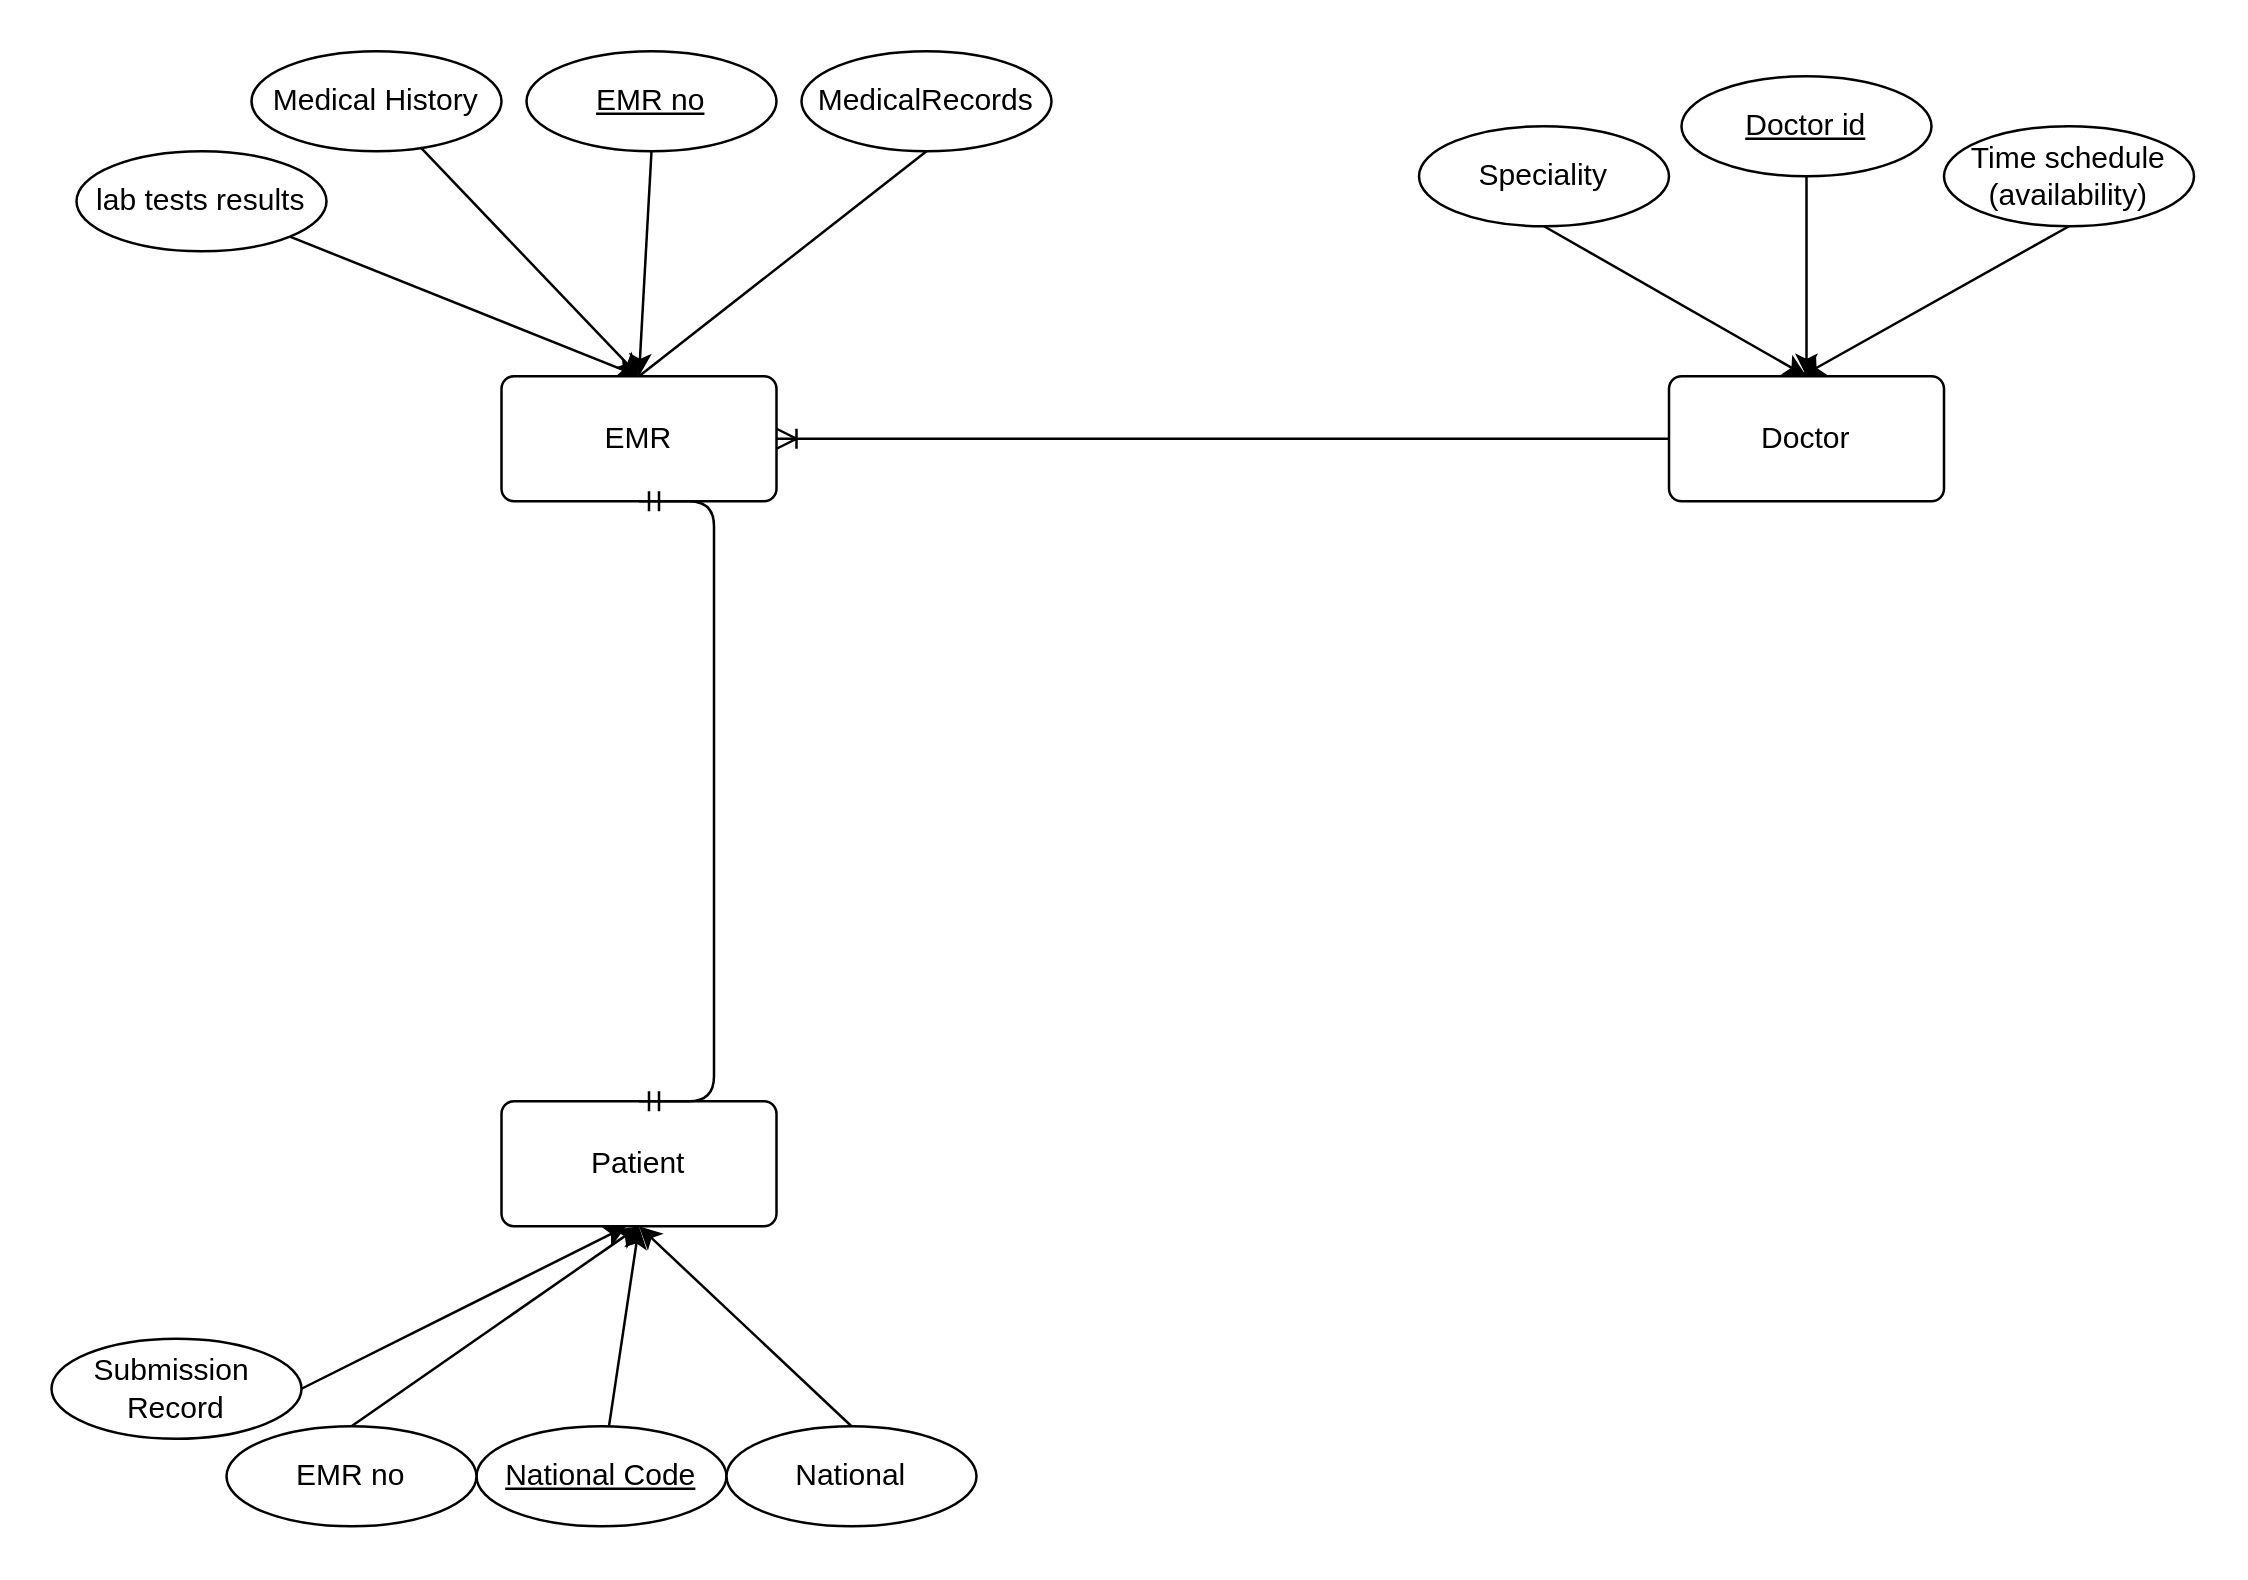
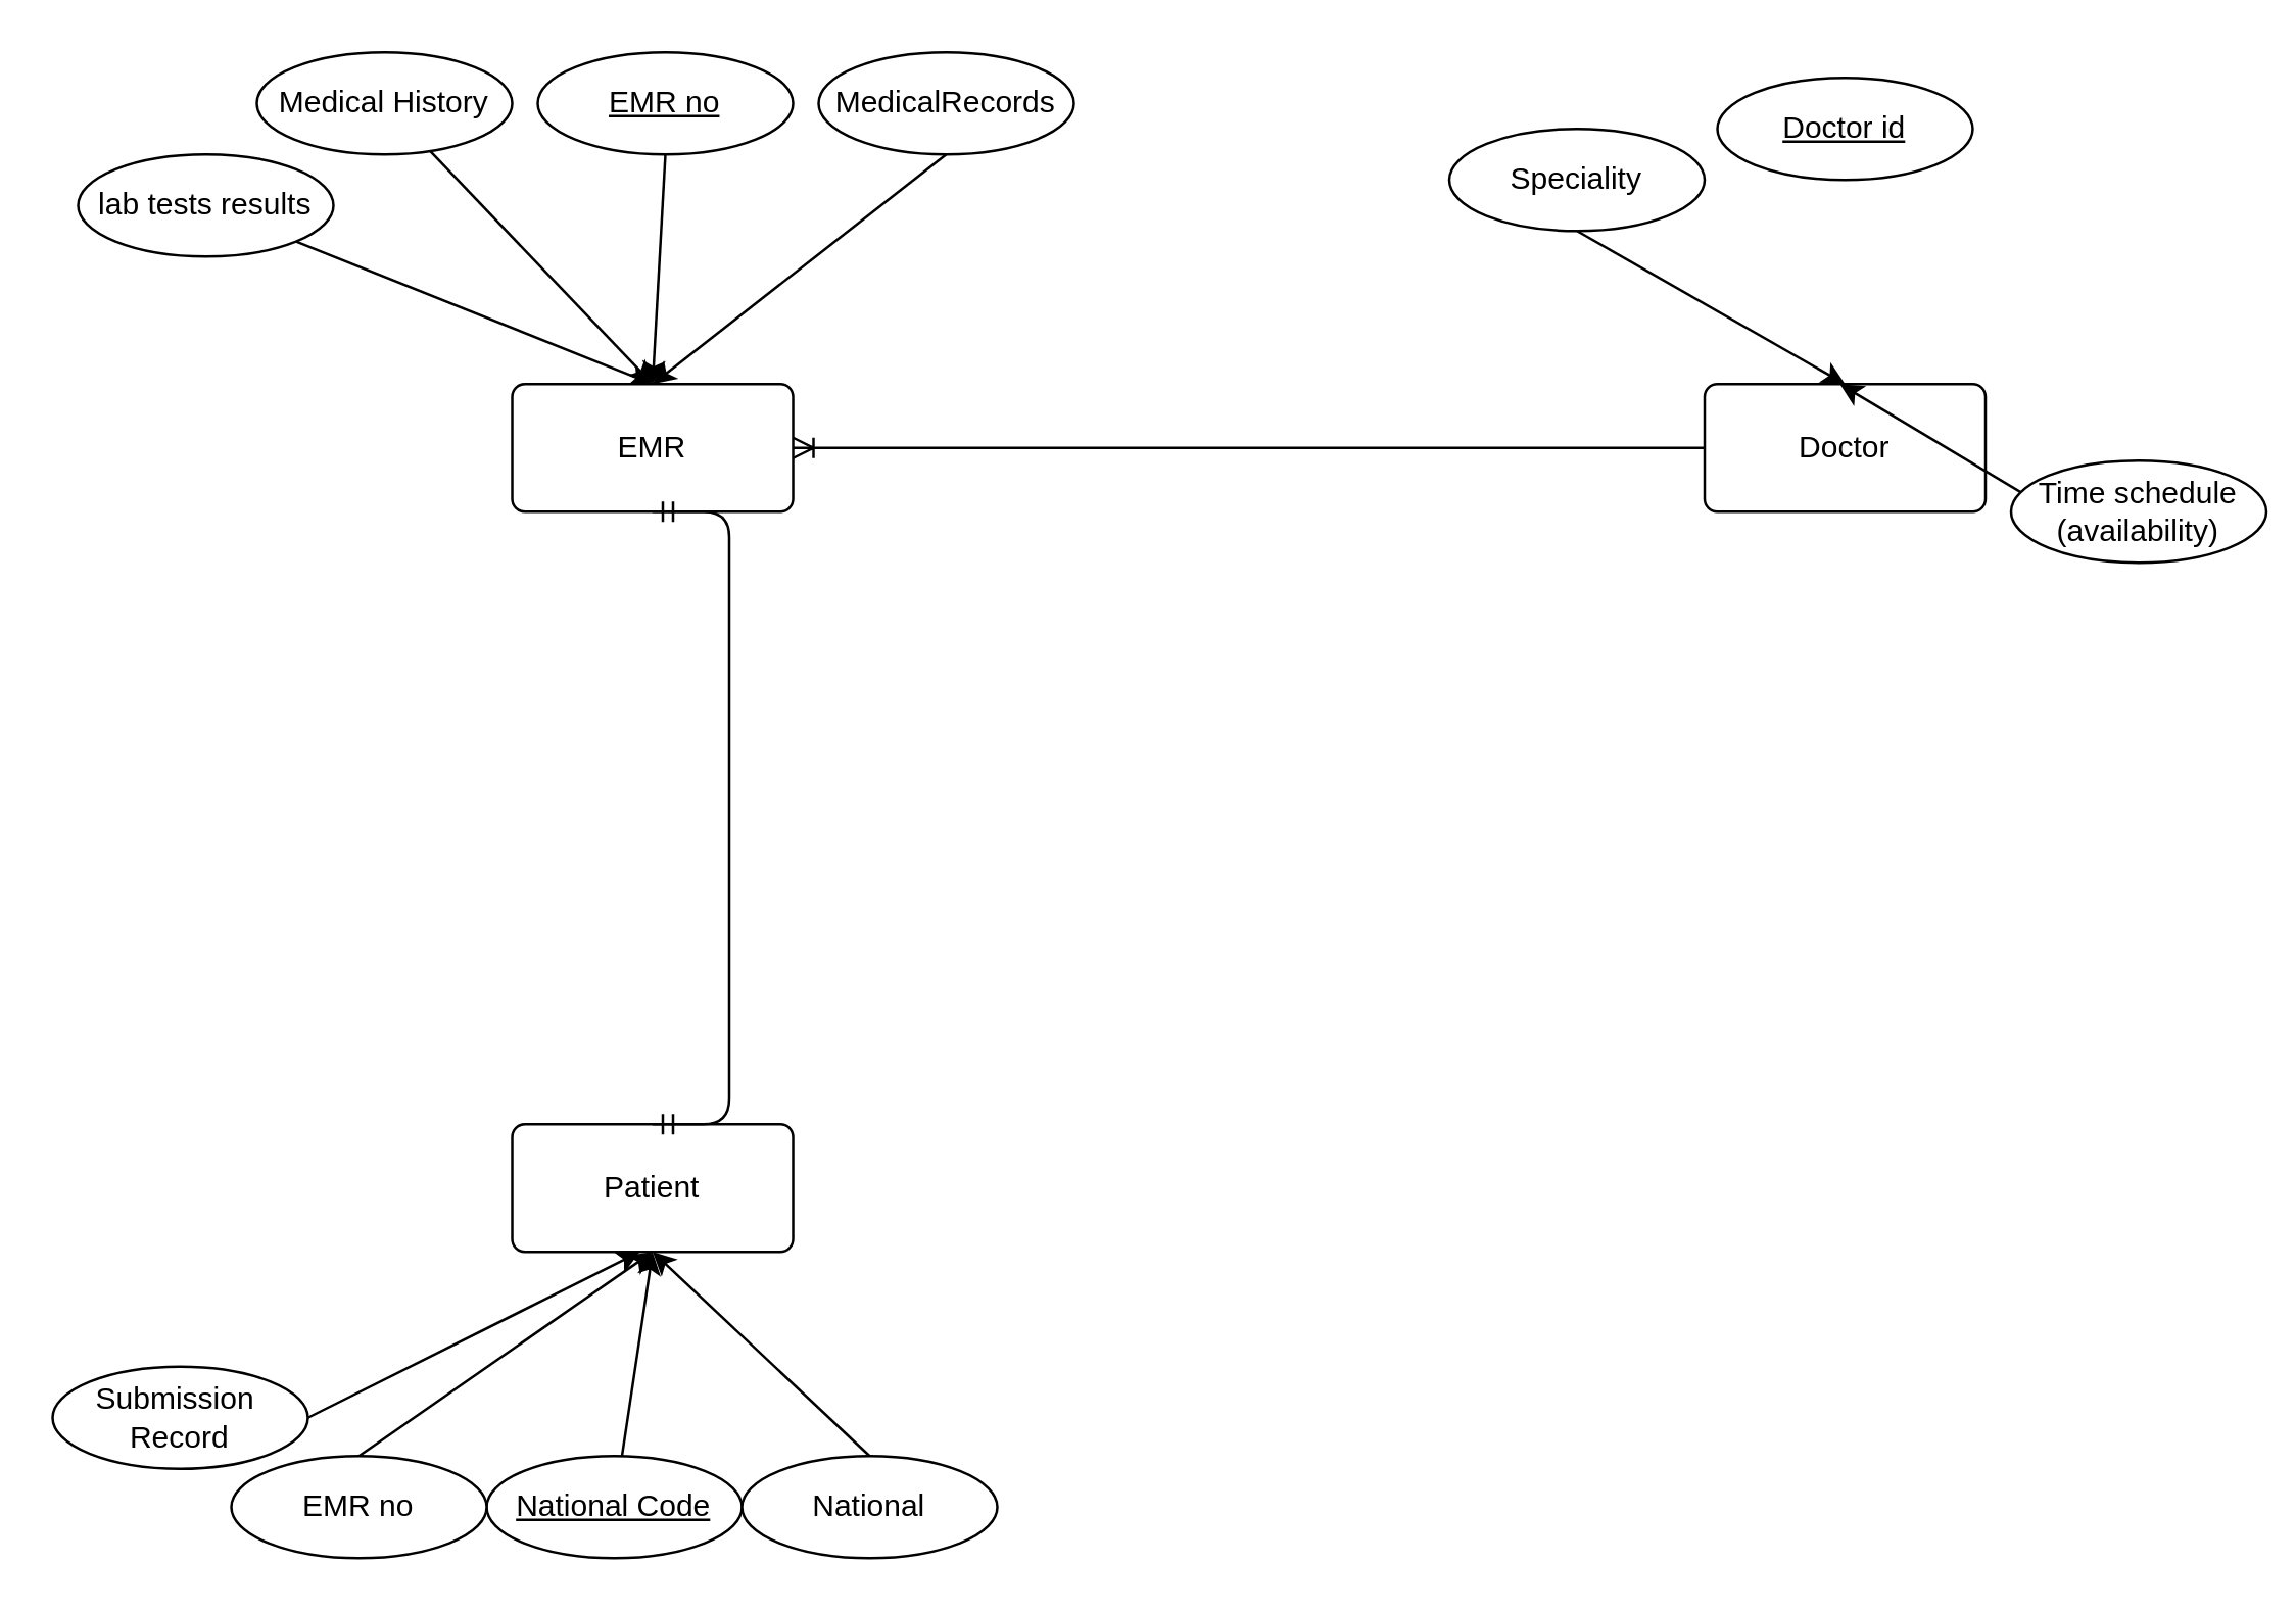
  <mxCell id="0" />
  <mxCell id="1" parent="0" />
  <mxCell id="2" style="edgeStyle=none;html=1;exitX=0.5;exitY=1;exitDx=0;exitDy=0;entryX=0.5;entryY=0;entryDx=0;entryDy=0;" edge="1" parent="1" source="3" target="10"><mxGeometry relative="1" as="geometry"><mxPoint x="260" y="150" as="targetPoint" /></mxGeometry></mxCell>
  <mxCell id="3" value="EMR no" style="ellipse;whiteSpace=wrap;html=1;align=center;fontStyle=4;" vertex="1" parent="1"><mxGeometry x="210" y="20" width="100" height="40" as="geometry" /></mxCell>
  <mxCell id="4" style="edgeStyle=none;html=1;entryX=0.5;entryY=0;entryDx=0;entryDy=0;" edge="1" parent="1" source="5" target="10"><mxGeometry relative="1" as="geometry"><mxPoint x="260" y="150" as="targetPoint" /></mxGeometry></mxCell>
  <mxCell id="5" value="Medical History" style="ellipse;whiteSpace=wrap;html=1;align=center;" vertex="1" parent="1"><mxGeometry x="100" y="20" width="100" height="40" as="geometry" /></mxCell>
- <mxCell id="6" style="edgeStyle=none;html=1;exitX=0.5;exitY=1;exitDx=0;exitDy=0;entryX=0.5;entryY=0;entryDx=0;entryDy=0;endArrow=none;" edge="1" parent="1" source="7" target="10"><mxGeometry relative="1" as="geometry"><mxPoint x="260" y="150" as="targetPoint" /></mxGeometry></mxCell>
+ <mxCell id="6" style="edgeStyle=none;html=1;exitX=0.5;exitY=1;exitDx=0;exitDy=0;entryX=0.5;entryY=0;entryDx=0;entryDy=0;" edge="1" parent="1" source="7" target="10"><mxGeometry relative="1" as="geometry"><mxPoint x="260" y="150" as="targetPoint" /></mxGeometry></mxCell>
  <mxCell id="7" value="MedicalRecords" style="ellipse;whiteSpace=wrap;html=1;align=center;" vertex="1" parent="1"><mxGeometry x="320" y="20" width="100" height="40" as="geometry" /></mxCell>
  <mxCell id="8" style="edgeStyle=none;html=1;exitX=1;exitY=1;exitDx=0;exitDy=0;entryX=0.5;entryY=0;entryDx=0;entryDy=0;" edge="1" parent="1" source="9" target="10"><mxGeometry relative="1" as="geometry"><mxPoint x="260" y="150" as="targetPoint" /></mxGeometry></mxCell>
  <mxCell id="9" value="lab tests results" style="ellipse;whiteSpace=wrap;html=1;align=center;" vertex="1" parent="1"><mxGeometry x="30" y="60" width="100" height="40" as="geometry" /></mxCell>
  <mxCell id="10" value="EMR" style="rounded=1;arcSize=10;whiteSpace=wrap;html=1;align=center;" vertex="1" parent="1"><mxGeometry x="200" y="150" width="110" height="50" as="geometry" /></mxCell>
  <mxCell id="11" value="Patient" style="rounded=1;arcSize=10;whiteSpace=wrap;html=1;align=center;" vertex="1" parent="1"><mxGeometry x="200" y="440" width="110" height="50" as="geometry" /></mxCell>
  <mxCell id="12" value="Doctor" style="rounded=1;arcSize=10;whiteSpace=wrap;html=1;align=center;" vertex="1" parent="1"><mxGeometry x="667" y="150" width="110" height="50" as="geometry" /></mxCell>
  <mxCell id="13" value="" style="edgeStyle=entityRelationEdgeStyle;fontSize=12;html=1;endArrow=ERoneToMany;entryX=1;entryY=0.5;entryDx=0;entryDy=0;exitX=0;exitY=0.5;exitDx=0;exitDy=0;" edge="1" parent="1" source="12" target="10"><mxGeometry width="100" height="100" relative="1" as="geometry"><mxPoint x="460" y="170" as="sourcePoint" /><mxPoint x="560" y="70" as="targetPoint" /></mxGeometry></mxCell>
  <mxCell id="14" style="edgeStyle=none;html=1;exitX=0.5;exitY=1;exitDx=0;exitDy=0;entryX=0.5;entryY=0;entryDx=0;entryDy=0;" edge="1" parent="1" source="15" target="12"><mxGeometry relative="1" as="geometry" /></mxCell>
  <mxCell id="15" value="Speciality" style="ellipse;whiteSpace=wrap;html=1;align=center;" vertex="1" parent="1"><mxGeometry x="567" y="50" width="100" height="40" as="geometry" /></mxCell>
- <mxCell id="16" style="edgeStyle=none;html=1;entryX=0.5;entryY=0;entryDx=0;entryDy=0;" edge="1" parent="1" source="17" target="12"><mxGeometry relative="1" as="geometry" /></mxCell>
  <mxCell id="17" value="Doctor id" style="ellipse;whiteSpace=wrap;html=1;align=center;fontStyle=4;" vertex="1" parent="1"><mxGeometry x="672" y="30" width="100" height="40" as="geometry" /></mxCell>
  <mxCell id="18" style="edgeStyle=none;html=1;exitX=0.5;exitY=1;exitDx=0;exitDy=0;" edge="1" parent="1" source="19"><mxGeometry relative="1" as="geometry"><mxPoint x="720" y="150" as="targetPoint" /></mxGeometry></mxCell>
- <mxCell id="19" value="Time schedule&lt;br&gt;(availability)" style="ellipse;whiteSpace=wrap;html=1;align=center;" vertex="1" parent="1"><mxGeometry x="777" y="50" width="100" height="40" as="geometry" /></mxCell>
+ <mxCell id="19" value="Time schedule&lt;br&gt;(availability)" style="ellipse;whiteSpace=wrap;html=1;align=center;" vertex="1" parent="1"><mxGeometry x="787" y="180" width="100" height="40" as="geometry" /></mxCell>
  <mxCell id="20" value="" style="edgeStyle=entityRelationEdgeStyle;fontSize=12;html=1;endArrow=ERmandOne;startArrow=ERmandOne;exitX=0.5;exitY=1;exitDx=0;exitDy=0;entryX=0.5;entryY=0;entryDx=0;entryDy=0;" edge="1" parent="1" source="10" target="11"><mxGeometry width="100" height="100" relative="1" as="geometry"><mxPoint x="380" y="380" as="sourcePoint" /><mxPoint x="250" y="400" as="targetPoint" /></mxGeometry></mxCell>
  <mxCell id="21" style="edgeStyle=none;html=1;" edge="1" parent="1" source="22"><mxGeometry relative="1" as="geometry"><mxPoint x="255" y="490" as="targetPoint" /></mxGeometry></mxCell>
  <mxCell id="22" value="National Code" style="ellipse;whiteSpace=wrap;html=1;align=center;fontStyle=4;" vertex="1" parent="1"><mxGeometry x="190" y="570" width="100" height="40" as="geometry" /></mxCell>
  <mxCell id="23" style="edgeStyle=none;html=1;exitX=0.5;exitY=0;exitDx=0;exitDy=0;entryX=0.5;entryY=1;entryDx=0;entryDy=0;" edge="1" parent="1" source="24" target="11"><mxGeometry relative="1" as="geometry"><mxPoint x="260" y="490" as="targetPoint" /></mxGeometry></mxCell>
  <mxCell id="24" value="EMR no" style="ellipse;whiteSpace=wrap;html=1;align=center;" vertex="1" parent="1"><mxGeometry x="90" y="570" width="100" height="40" as="geometry" /></mxCell>
  <mxCell id="25" style="edgeStyle=none;html=1;exitX=1;exitY=0.5;exitDx=0;exitDy=0;" edge="1" parent="1" source="26"><mxGeometry relative="1" as="geometry"><mxPoint x="250" y="490" as="targetPoint" /></mxGeometry></mxCell>
  <mxCell id="26" value="Submission&amp;nbsp;&lt;br&gt;Record" style="ellipse;whiteSpace=wrap;html=1;align=center;" vertex="1" parent="1"><mxGeometry x="20" y="535" width="100" height="40" as="geometry" /></mxCell>
  <mxCell id="27" style="edgeStyle=none;html=1;exitX=0.5;exitY=0;exitDx=0;exitDy=0;entryX=0.5;entryY=1;entryDx=0;entryDy=0;" edge="1" parent="1" source="28" target="11"><mxGeometry relative="1" as="geometry" /></mxCell>
  <mxCell id="28" value="National" style="ellipse;whiteSpace=wrap;html=1;align=center;" vertex="1" parent="1"><mxGeometry x="290" y="570" width="100" height="40" as="geometry" /></mxCell>
